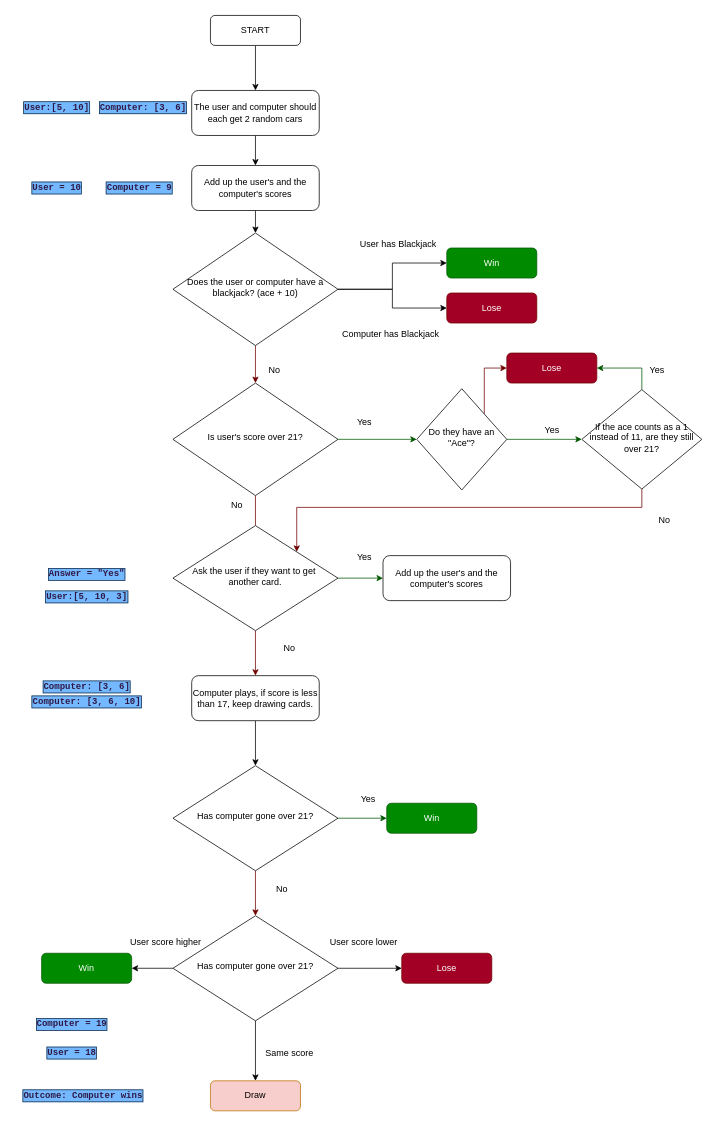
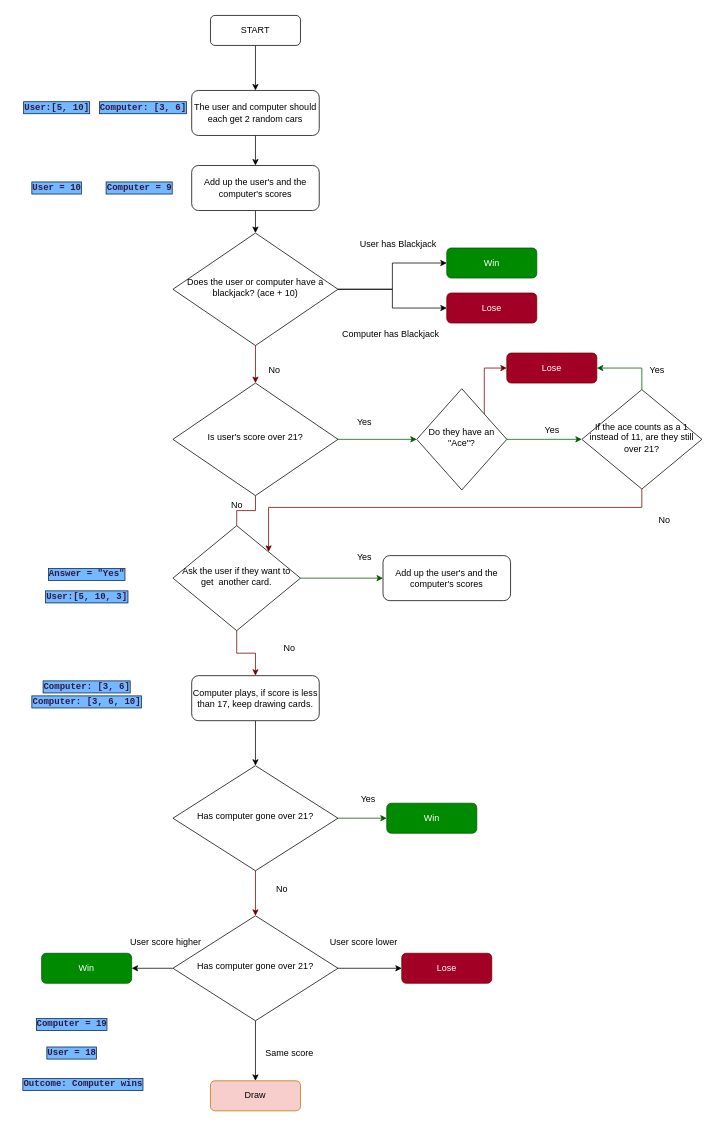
  <mxCell id="0" />
  <mxCell id="1" parent="0" />
  <mxCell id="2" style="edgeStyle=orthogonalEdgeStyle;rounded=0;orthogonalLoop=1;jettySize=auto;html=1;exitX=0.5;exitY=1;exitDx=0;exitDy=0;entryX=0.5;entryY=0;entryDx=0;entryDy=0;" edge="1" parent="1" source="3" target="9"><mxGeometry relative="1" as="geometry" /></mxCell>
  <mxCell id="3" value="START" style="rounded=1;whiteSpace=wrap;html=1;fontSize=12;glass=0;strokeWidth=1;shadow=0;" parent="1" vertex="1"><mxGeometry x="280" y="20" width="120" height="40" as="geometry" /></mxCell>
  <mxCell id="4" style="edgeStyle=orthogonalEdgeStyle;rounded=0;orthogonalLoop=1;jettySize=auto;html=1;exitX=0.5;exitY=1;exitDx=0;exitDy=0;entryX=0.5;entryY=0;entryDx=0;entryDy=0;fillColor=#a20025;strokeColor=#6F0000;" edge="1" parent="1" source="7" target="14"><mxGeometry relative="1" as="geometry" /></mxCell>
  <mxCell id="5" style="edgeStyle=orthogonalEdgeStyle;rounded=0;orthogonalLoop=1;jettySize=auto;html=1;exitX=1;exitY=0.5;exitDx=0;exitDy=0;entryX=0;entryY=0.5;entryDx=0;entryDy=0;" edge="1" parent="1" source="7" target="15"><mxGeometry relative="1" as="geometry" /></mxCell>
  <mxCell id="6" style="edgeStyle=orthogonalEdgeStyle;rounded=0;orthogonalLoop=1;jettySize=auto;html=1;exitX=1;exitY=0.5;exitDx=0;exitDy=0;entryX=0;entryY=0.5;entryDx=0;entryDy=0;" edge="1" parent="1" source="7" target="16"><mxGeometry relative="1" as="geometry" /></mxCell>
  <mxCell id="7" value="Does the user or computer have a blackjack? (ace + 10)" style="rhombus;whiteSpace=wrap;html=1;shadow=0;fontFamily=Helvetica;fontSize=12;align=center;strokeWidth=1;spacing=6;spacingTop=-4;" parent="1" vertex="1"><mxGeometry x="230" y="310" width="220" height="150" as="geometry" /></mxCell>
  <mxCell id="8" style="edgeStyle=orthogonalEdgeStyle;rounded=0;orthogonalLoop=1;jettySize=auto;html=1;exitX=0.5;exitY=1;exitDx=0;exitDy=0;entryX=0.5;entryY=0;entryDx=0;entryDy=0;" edge="1" parent="1" source="9" target="11"><mxGeometry relative="1" as="geometry" /></mxCell>
  <mxCell id="9" value="The user and computer should each get 2 random cars" style="rounded=1;whiteSpace=wrap;html=1;fontSize=12;glass=0;strokeWidth=1;shadow=0;" vertex="1" parent="1"><mxGeometry x="255" y="120" width="170" height="60" as="geometry" /></mxCell>
  <mxCell id="10" style="edgeStyle=orthogonalEdgeStyle;rounded=0;orthogonalLoop=1;jettySize=auto;html=1;exitX=0.5;exitY=1;exitDx=0;exitDy=0;entryX=0.5;entryY=0;entryDx=0;entryDy=0;" edge="1" parent="1" source="11" target="7"><mxGeometry relative="1" as="geometry" /></mxCell>
  <mxCell id="11" value="Add up the user's and the computer's scores" style="rounded=1;whiteSpace=wrap;html=1;fontSize=12;glass=0;strokeWidth=1;shadow=0;" vertex="1" parent="1"><mxGeometry x="255" y="220" width="170" height="60" as="geometry" /></mxCell>
  <mxCell id="12" style="edgeStyle=orthogonalEdgeStyle;rounded=0;orthogonalLoop=1;jettySize=auto;html=1;exitX=1;exitY=0.5;exitDx=0;exitDy=0;entryX=0;entryY=0.5;entryDx=0;entryDy=0;fillColor=#008a00;strokeColor=#005700;" edge="1" parent="1" source="14" target="19"><mxGeometry relative="1" as="geometry" /></mxCell>
  <mxCell id="13" style="edgeStyle=orthogonalEdgeStyle;rounded=0;orthogonalLoop=1;jettySize=auto;html=1;exitX=0.5;exitY=1;exitDx=0;exitDy=0;entryX=0.5;entryY=0;entryDx=0;entryDy=0;fillColor=#a20025;strokeColor=#6F0000;endArrow=none;" edge="1" parent="1" source="14" target="26"><mxGeometry relative="1" as="geometry" /></mxCell>
  <mxCell id="14" value="Is user's score over 21?" style="rhombus;whiteSpace=wrap;html=1;shadow=0;fontFamily=Helvetica;fontSize=12;align=center;strokeWidth=1;spacing=6;spacingTop=-4;" vertex="1" parent="1"><mxGeometry x="230" y="510" width="220" height="150" as="geometry" /></mxCell>
  <mxCell id="15" value="Win" style="rounded=1;whiteSpace=wrap;html=1;fontSize=12;glass=0;strokeWidth=1;shadow=0;fillColor=#008a00;fontColor=#ffffff;strokeColor=#005700;" vertex="1" parent="1"><mxGeometry x="595" y="330" width="120" height="40" as="geometry" /></mxCell>
  <mxCell id="16" value="Lose" style="rounded=1;whiteSpace=wrap;html=1;fontSize=12;glass=0;strokeWidth=1;shadow=0;fillColor=#a20025;fontColor=#ffffff;strokeColor=#6F0000;" vertex="1" parent="1"><mxGeometry x="595" y="390" width="120" height="40" as="geometry" /></mxCell>
  <mxCell id="17" style="edgeStyle=orthogonalEdgeStyle;rounded=0;orthogonalLoop=1;jettySize=auto;html=1;exitX=1;exitY=0;exitDx=0;exitDy=0;entryX=0;entryY=0.5;entryDx=0;entryDy=0;fillColor=#a20025;strokeColor=#6F0000;" edge="1" parent="1" source="19" target="20"><mxGeometry relative="1" as="geometry" /></mxCell>
  <mxCell id="18" style="edgeStyle=orthogonalEdgeStyle;rounded=0;orthogonalLoop=1;jettySize=auto;html=1;exitX=1;exitY=0.5;exitDx=0;exitDy=0;fillColor=#008a00;strokeColor=#005700;" edge="1" parent="1" source="19"><mxGeometry relative="1" as="geometry"><mxPoint x="775" y="585" as="targetPoint" /></mxGeometry></mxCell>
  <mxCell id="19" value="Do they have an &quot;Ace&quot;?" style="rhombus;whiteSpace=wrap;html=1;shadow=0;fontFamily=Helvetica;fontSize=12;align=center;strokeWidth=1;spacing=6;spacingTop=-4;" vertex="1" parent="1"><mxGeometry x="555" y="517.5" width="120" height="135" as="geometry" /></mxCell>
  <mxCell id="20" value="Lose" style="rounded=1;whiteSpace=wrap;html=1;fontSize=12;glass=0;strokeWidth=1;shadow=0;fillColor=#a20025;fontColor=#ffffff;strokeColor=#6F0000;" vertex="1" parent="1"><mxGeometry x="675" y="470" width="120" height="40" as="geometry" /></mxCell>
  <mxCell id="21" style="edgeStyle=orthogonalEdgeStyle;rounded=0;orthogonalLoop=1;jettySize=auto;html=1;exitX=0.5;exitY=0;exitDx=0;exitDy=0;entryX=1;entryY=0.5;entryDx=0;entryDy=0;fillColor=#008a00;strokeColor=#005700;" edge="1" parent="1" source="23" target="20"><mxGeometry relative="1" as="geometry" /></mxCell>
  <mxCell id="22" style="edgeStyle=orthogonalEdgeStyle;rounded=0;orthogonalLoop=1;jettySize=auto;html=1;exitX=0.5;exitY=1;exitDx=0;exitDy=0;entryX=1;entryY=0;entryDx=0;entryDy=0;fillColor=#a20025;strokeColor=#6F0000;" edge="1" parent="1" source="23" target="26"><mxGeometry relative="1" as="geometry" /></mxCell>
  <mxCell id="23" value="If the ace counts as a 1 instead of 11, are they still over 21?" style="rhombus;whiteSpace=wrap;html=1;shadow=0;fontFamily=Helvetica;fontSize=12;align=center;strokeWidth=1;spacing=6;spacingTop=-4;" vertex="1" parent="1"><mxGeometry x="775" y="518.75" width="160" height="132.5" as="geometry" /></mxCell>
  <mxCell id="24" style="edgeStyle=orthogonalEdgeStyle;rounded=0;orthogonalLoop=1;jettySize=auto;html=1;exitX=1;exitY=0.5;exitDx=0;exitDy=0;entryX=0;entryY=0.5;entryDx=0;entryDy=0;fillColor=#008a00;strokeColor=#005700;" edge="1" parent="1" source="26" target="27"><mxGeometry relative="1" as="geometry" /></mxCell>
  <mxCell id="25" style="edgeStyle=orthogonalEdgeStyle;rounded=0;orthogonalLoop=1;jettySize=auto;html=1;exitX=0.5;exitY=1;exitDx=0;exitDy=0;entryX=0.5;entryY=0;entryDx=0;entryDy=0;fillColor=#a20025;strokeColor=#6F0000;" edge="1" parent="1" source="26" target="29"><mxGeometry relative="1" as="geometry" /></mxCell>
- <mxCell id="26" value="Ask the user if they want to get&amp;nbsp; another card." style="rhombus;whiteSpace=wrap;html=1;shadow=0;fontFamily=Helvetica;fontSize=12;align=center;strokeWidth=1;spacing=6;spacingTop=-4;" vertex="1" parent="1"><mxGeometry x="230" y="700" width="220" height="140" as="geometry" /></mxCell>
+ <mxCell id="26" value="Ask the user if they want to get&amp;nbsp; another card." style="rhombus;whiteSpace=wrap;html=1;shadow=0;fontFamily=Helvetica;fontSize=12;align=center;strokeWidth=1;spacing=6;spacingTop=-4;" vertex="1" parent="1"><mxGeometry x="230" y="700" width="170" height="140" as="geometry" /></mxCell>
  <mxCell id="27" value="Add up the user's and the computer's scores" style="rounded=1;whiteSpace=wrap;html=1;fontSize=12;glass=0;strokeWidth=1;shadow=0;" vertex="1" parent="1"><mxGeometry x="510" y="740" width="170" height="60" as="geometry" /></mxCell>
  <mxCell id="28" style="edgeStyle=orthogonalEdgeStyle;rounded=0;orthogonalLoop=1;jettySize=auto;html=1;exitX=0.5;exitY=1;exitDx=0;exitDy=0;entryX=0.5;entryY=0;entryDx=0;entryDy=0;" edge="1" parent="1" source="29" target="32"><mxGeometry relative="1" as="geometry" /></mxCell>
  <mxCell id="29" value="Computer plays, if score is less than 17, keep drawing cards." style="rounded=1;whiteSpace=wrap;html=1;fontSize=12;glass=0;strokeWidth=1;shadow=0;" vertex="1" parent="1"><mxGeometry x="255" y="900" width="170" height="60" as="geometry" /></mxCell>
  <mxCell id="30" style="edgeStyle=orthogonalEdgeStyle;rounded=0;orthogonalLoop=1;jettySize=auto;html=1;exitX=1;exitY=0.5;exitDx=0;exitDy=0;entryX=0;entryY=0.5;entryDx=0;entryDy=0;fillColor=#008a00;strokeColor=#005700;" edge="1" parent="1" source="32" target="33"><mxGeometry relative="1" as="geometry" /></mxCell>
  <mxCell id="31" style="edgeStyle=orthogonalEdgeStyle;rounded=0;orthogonalLoop=1;jettySize=auto;html=1;exitX=0.5;exitY=1;exitDx=0;exitDy=0;entryX=0.5;entryY=0;entryDx=0;entryDy=0;fillColor=#a20025;strokeColor=#6F0000;" edge="1" parent="1" source="32" target="37"><mxGeometry relative="1" as="geometry" /></mxCell>
  <mxCell id="32" value="Has computer gone over 21?" style="rhombus;whiteSpace=wrap;html=1;shadow=0;fontFamily=Helvetica;fontSize=12;align=center;strokeWidth=1;spacing=6;spacingTop=-4;" vertex="1" parent="1"><mxGeometry x="230" y="1020" width="220" height="140" as="geometry" /></mxCell>
  <mxCell id="33" value="Win" style="rounded=1;whiteSpace=wrap;html=1;fontSize=12;glass=0;strokeWidth=1;shadow=0;fillColor=#008a00;fontColor=#ffffff;strokeColor=#005700;" vertex="1" parent="1"><mxGeometry x="515" y="1070" width="120" height="40" as="geometry" /></mxCell>
  <mxCell id="34" style="edgeStyle=orthogonalEdgeStyle;rounded=0;orthogonalLoop=1;jettySize=auto;html=1;exitX=1;exitY=0.5;exitDx=0;exitDy=0;entryX=0;entryY=0.5;entryDx=0;entryDy=0;" edge="1" parent="1" source="37" target="39"><mxGeometry relative="1" as="geometry" /></mxCell>
  <mxCell id="35" style="edgeStyle=orthogonalEdgeStyle;rounded=0;orthogonalLoop=1;jettySize=auto;html=1;exitX=0;exitY=0.5;exitDx=0;exitDy=0;entryX=1;entryY=0.5;entryDx=0;entryDy=0;" edge="1" parent="1" source="37" target="38"><mxGeometry relative="1" as="geometry" /></mxCell>
  <mxCell id="36" style="edgeStyle=orthogonalEdgeStyle;rounded=0;orthogonalLoop=1;jettySize=auto;html=1;exitX=0.5;exitY=1;exitDx=0;exitDy=0;entryX=0.5;entryY=0;entryDx=0;entryDy=0;" edge="1" parent="1" source="37" target="40"><mxGeometry relative="1" as="geometry" /></mxCell>
  <mxCell id="37" value="Has computer gone over 21?" style="rhombus;whiteSpace=wrap;html=1;shadow=0;fontFamily=Helvetica;fontSize=12;align=center;strokeWidth=1;spacing=6;spacingTop=-4;" vertex="1" parent="1"><mxGeometry x="230" y="1220" width="220" height="140" as="geometry" /></mxCell>
  <mxCell id="38" value="Win" style="rounded=1;whiteSpace=wrap;html=1;fontSize=12;glass=0;strokeWidth=1;shadow=0;fillColor=#008a00;fontColor=#ffffff;strokeColor=#005700;" vertex="1" parent="1"><mxGeometry x="55" y="1270" width="120" height="40" as="geometry" /></mxCell>
  <mxCell id="39" value="Lose" style="rounded=1;whiteSpace=wrap;html=1;fontSize=12;glass=0;strokeWidth=1;shadow=0;fillColor=#a20025;fontColor=#ffffff;strokeColor=#6F0000;" vertex="1" parent="1"><mxGeometry x="535" y="1270" width="120" height="40" as="geometry" /></mxCell>
  <mxCell id="40" value="Draw" style="rounded=1;whiteSpace=wrap;html=1;fontSize=12;glass=0;strokeWidth=1;shadow=0;fillColor=#f8cecc;strokeColor=#BD7000;fontColor=#000000;" vertex="1" parent="1"><mxGeometry x="280" y="1440" width="120" height="40" as="geometry" /></mxCell>
  <mxCell id="41" value="User score higher" style="text;html=1;align=center;verticalAlign=middle;resizable=0;points=[];autosize=1;strokeColor=none;fillColor=none;" vertex="1" parent="1"><mxGeometry x="160" y="1240" width="120" height="30" as="geometry" /></mxCell>
  <mxCell id="42" value="User score lower" style="text;html=1;align=center;verticalAlign=middle;resizable=0;points=[];autosize=1;strokeColor=none;fillColor=none;" vertex="1" parent="1"><mxGeometry x="429" y="1240" width="110" height="30" as="geometry" /></mxCell>
  <mxCell id="43" value="No" style="text;html=1;align=center;verticalAlign=middle;resizable=0;points=[];autosize=1;strokeColor=none;fillColor=none;" vertex="1" parent="1"><mxGeometry x="355" y="1170" width="40" height="30" as="geometry" /></mxCell>
  <mxCell id="44" value="Yes" style="text;html=1;align=center;verticalAlign=middle;resizable=0;points=[];autosize=1;strokeColor=none;fillColor=none;" vertex="1" parent="1"><mxGeometry x="470" y="1050" width="40" height="30" as="geometry" /></mxCell>
  <mxCell id="45" value="Same score" style="text;html=1;align=center;verticalAlign=middle;resizable=0;points=[];autosize=1;strokeColor=none;fillColor=none;" vertex="1" parent="1"><mxGeometry x="340" y="1388" width="90" height="30" as="geometry" /></mxCell>
  <mxCell id="46" value="No" style="text;html=1;align=center;verticalAlign=middle;resizable=0;points=[];autosize=1;strokeColor=none;fillColor=none;" vertex="1" parent="1"><mxGeometry x="365" y="848" width="40" height="30" as="geometry" /></mxCell>
  <mxCell id="47" value="Yes" style="text;html=1;align=center;verticalAlign=middle;resizable=0;points=[];autosize=1;strokeColor=none;fillColor=none;" vertex="1" parent="1"><mxGeometry x="465" y="728" width="40" height="30" as="geometry" /></mxCell>
  <mxCell id="48" value="No" style="text;html=1;align=center;verticalAlign=middle;resizable=0;points=[];autosize=1;strokeColor=none;fillColor=none;" vertex="1" parent="1"><mxGeometry x="865" y="678" width="40" height="30" as="geometry" /></mxCell>
  <mxCell id="49" value="Yes" style="text;html=1;align=center;verticalAlign=middle;resizable=0;points=[];autosize=1;strokeColor=none;fillColor=none;" vertex="1" parent="1"><mxGeometry x="855" y="478" width="40" height="30" as="geometry" /></mxCell>
  <mxCell id="50" value="Yes" style="text;html=1;align=center;verticalAlign=middle;resizable=0;points=[];autosize=1;strokeColor=none;fillColor=none;" vertex="1" parent="1"><mxGeometry x="715" y="558" width="40" height="30" as="geometry" /></mxCell>
  <mxCell id="51" value="Yes" style="text;html=1;align=center;verticalAlign=middle;resizable=0;points=[];autosize=1;strokeColor=none;fillColor=none;" vertex="1" parent="1"><mxGeometry x="465" y="548" width="40" height="30" as="geometry" /></mxCell>
  <mxCell id="52" value="No" style="text;html=1;align=center;verticalAlign=middle;resizable=0;points=[];autosize=1;strokeColor=none;fillColor=none;" vertex="1" parent="1"><mxGeometry x="295" y="658" width="40" height="30" as="geometry" /></mxCell>
  <mxCell id="53" value="No" style="text;html=1;align=center;verticalAlign=middle;resizable=0;points=[];autosize=1;strokeColor=none;fillColor=none;" vertex="1" parent="1"><mxGeometry x="345" y="478" width="40" height="30" as="geometry" /></mxCell>
  <mxCell id="54" value="User has Blackjack" style="text;html=1;align=center;verticalAlign=middle;resizable=0;points=[];autosize=1;strokeColor=none;fillColor=none;" vertex="1" parent="1"><mxGeometry x="465" y="310" width="130" height="30" as="geometry" /></mxCell>
  <mxCell id="55" value="Computer has Blackjack" style="text;html=1;align=center;verticalAlign=middle;resizable=0;points=[];autosize=1;strokeColor=none;fillColor=none;" vertex="1" parent="1"><mxGeometry x="445" y="430" width="150" height="30" as="geometry" /></mxCell>
  <mxCell id="56" value="User:[5, 10]" style="text;align=center;verticalAlign=middle;resizable=0;points=[];autosize=1;strokeColor=none;fillColor=default;fontColor=#190033;labelBackgroundColor=#66B2FF;labelBorderColor=#001933;html=1;fontFamily=Courier New;fontStyle=1;fontSize=12;textOpacity=90;spacingTop=0;spacingBottom=0;" vertex="1" parent="1"><mxGeometry x="20" y="133" width="110" height="20" as="geometry" /></mxCell>
  <mxCell id="57" value="Computer: [3, 6]" style="text;align=center;verticalAlign=middle;resizable=0;points=[];autosize=1;strokeColor=none;fillColor=none;fontColor=#190033;labelBackgroundColor=#66B2FF;labelBorderColor=#001933;html=1;fontFamily=Courier New;fontStyle=1;fontSize=12;shadow=0;glass=0;rounded=0;textOpacity=90;" vertex="1" parent="1"><mxGeometry x="120" y="128" width="140" height="30" as="geometry" /></mxCell>
  <mxCell id="58" value="Computer = 9" style="text;align=center;verticalAlign=middle;resizable=0;points=[];autosize=1;strokeColor=none;fillColor=none;fontColor=#190033;labelBackgroundColor=#66B2FF;labelBorderColor=#001933;html=1;fontFamily=Courier New;fontStyle=1;fontSize=12;shadow=0;glass=0;rounded=0;textOpacity=90;" vertex="1" parent="1"><mxGeometry x="130" y="235" width="110" height="30" as="geometry" /></mxCell>
  <mxCell id="59" value="User = 10" style="text;align=center;verticalAlign=middle;resizable=0;points=[];autosize=1;strokeColor=none;fillColor=default;fontColor=#190033;labelBackgroundColor=#66B2FF;labelBorderColor=#001933;html=1;fontFamily=Courier New;fontStyle=1;fontSize=12;textOpacity=90;spacingTop=0;spacingBottom=0;" vertex="1" parent="1"><mxGeometry x="30" y="240" width="90" height="20" as="geometry" /></mxCell>
  <mxCell id="60" value="Answer = &quot;Yes&quot;" style="text;align=center;verticalAlign=middle;resizable=0;points=[];autosize=1;strokeColor=none;fillColor=none;fontColor=#190033;labelBackgroundColor=#66B2FF;labelBorderColor=#001933;html=1;fontFamily=Courier New;fontStyle=1;fontSize=12;shadow=0;glass=0;rounded=0;textOpacity=90;" vertex="1" parent="1"><mxGeometry x="55" y="750" width="120" height="30" as="geometry" /></mxCell>
  <mxCell id="61" value="User:[5, 10, 3]" style="text;align=center;verticalAlign=middle;resizable=0;points=[];autosize=1;strokeColor=none;fillColor=none;fontColor=#190033;labelBackgroundColor=#66B2FF;labelBorderColor=#001933;html=1;fontFamily=Courier New;fontStyle=1;fontSize=12;shadow=0;glass=0;rounded=0;textOpacity=90;" vertex="1" parent="1"><mxGeometry x="50" y="780" width="130" height="30" as="geometry" /></mxCell>
  <mxCell id="62" value="Computer: [3, 6]" style="text;align=center;verticalAlign=middle;resizable=0;points=[];autosize=1;strokeColor=none;fillColor=none;fontColor=#190033;labelBackgroundColor=#66B2FF;labelBorderColor=#001933;html=1;fontFamily=Courier New;fontStyle=1;fontSize=12;shadow=0;glass=0;rounded=0;textOpacity=90;" vertex="1" parent="1"><mxGeometry x="45" y="900" width="140" height="30" as="geometry" /></mxCell>
  <mxCell id="63" value="Computer: [3, 6, 10]" style="text;align=center;verticalAlign=middle;resizable=0;points=[];autosize=1;strokeColor=none;fillColor=none;fontColor=#190033;labelBackgroundColor=#66B2FF;labelBorderColor=#001933;html=1;fontFamily=Courier New;fontStyle=1;fontSize=12;shadow=0;glass=0;rounded=0;textOpacity=90;" vertex="1" parent="1"><mxGeometry x="30" y="920" width="170" height="30" as="geometry" /></mxCell>
  <mxCell id="64" value="Computer = 19" style="text;align=center;verticalAlign=middle;resizable=0;points=[];autosize=1;strokeColor=none;fillColor=none;fontColor=#190033;labelBackgroundColor=#66B2FF;labelBorderColor=#001933;html=1;fontFamily=Courier New;fontStyle=1;fontSize=12;shadow=0;glass=0;rounded=0;textOpacity=90;" vertex="1" parent="1"><mxGeometry x="35" y="1350" width="120" height="30" as="geometry" /></mxCell>
  <mxCell id="65" value="User = 18" style="text;align=center;verticalAlign=middle;resizable=0;points=[];autosize=1;strokeColor=none;fillColor=none;fontColor=#190033;labelBackgroundColor=#66B2FF;labelBorderColor=#001933;html=1;fontFamily=Courier New;fontStyle=1;fontSize=12;shadow=0;glass=0;rounded=0;textOpacity=90;" vertex="1" parent="1"><mxGeometry x="50" y="1388" width="90" height="30" as="geometry" /></mxCell>
- <mxCell id="66" value="Outcome: Computer wins" style="text;align=center;verticalAlign=middle;resizable=0;points=[];autosize=1;strokeColor=none;fillColor=none;fontColor=#190033;labelBackgroundColor=#66B2FF;labelBorderColor=#001933;html=1;fontFamily=Courier New;fontStyle=1;fontSize=12;shadow=0;glass=0;rounded=0;textOpacity=90;" vertex="1" parent="1"><mxGeometry x="20" y="1445" width="180" height="30" as="geometry" /></mxCell>
+ <mxCell id="66" value="Outcome: Computer wins" style="text;align=center;verticalAlign=middle;resizable=0;points=[];autosize=1;strokeColor=none;fillColor=none;fontColor=#190033;labelBackgroundColor=#66B2FF;labelBorderColor=#001933;html=1;fontFamily=Courier New;fontStyle=1;fontSize=12;shadow=0;glass=0;rounded=0;textOpacity=90;" vertex="1" parent="1"><mxGeometry x="20" y="1430" width="180" height="30" as="geometry" /></mxCell>
